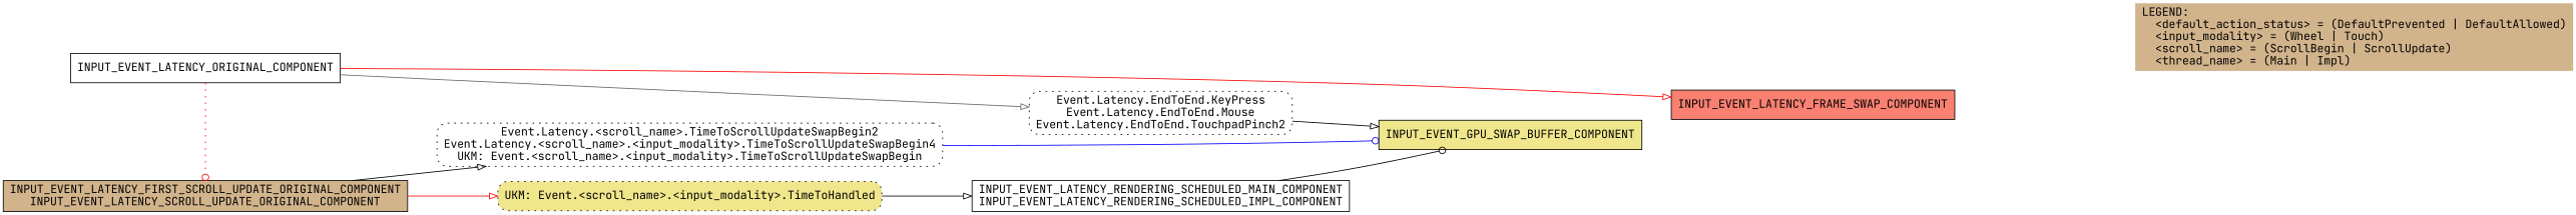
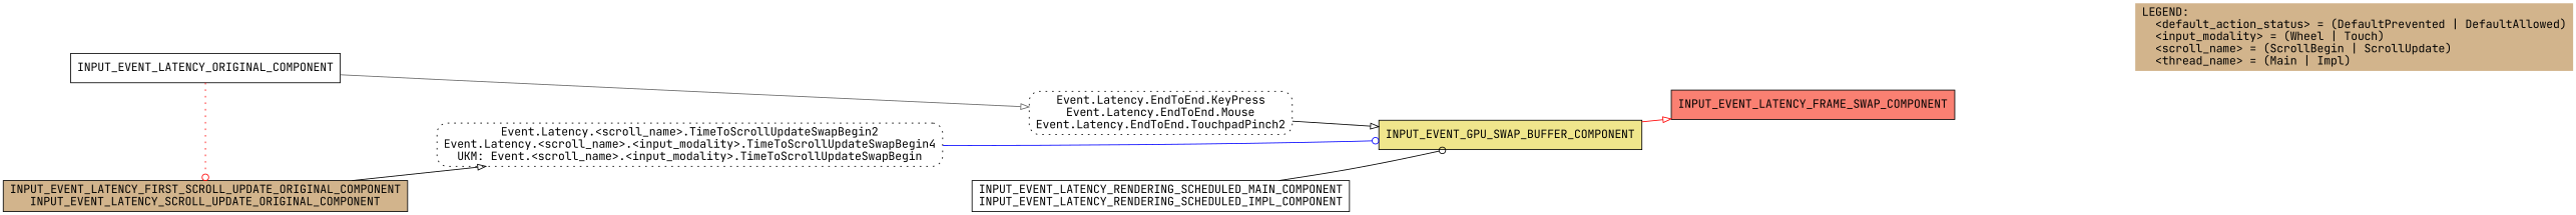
  digraph {
    fontname="JetBrains Mono"
    rankdir=LR
    node [fillcolor=white fontname="JetBrains Mono" shape=box style=filled]
    edge [arrowhead=onormal color=black fontname="JetBrains Mono"]
    n1 [label="Event.Latency.EndToEnd.KeyPress\nEvent.Latency.EndToEnd.Mouse\nEvent.Latency.EndToEnd.TouchpadPinch2\n" style="dotted,rounded,filled"]
-   n2 [fillcolor=khaki label="UKM: Event.<scroll_name>.<input_modality>.TimeToHandled\n" style="dotted,rounded,filled"]
    n3 [label="Event.Latency.<scroll_name>.TimeToScrollUpdateSwapBegin2\nEvent.Latency.<scroll_name>.<input_modality>.TimeToScrollUpdateSwapBegin4\nUKM: Event.<scroll_name>.<input_modality>.TimeToScrollUpdateSwapBegin\n" style="dotted,rounded,filled"]
    n4 [fillcolor=tan label="INPUT_EVENT_LATENCY_FIRST_SCROLL_UPDATE_ORIGINAL_COMPONENT\nINPUT_EVENT_LATENCY_SCROLL_UPDATE_ORIGINAL_COMPONENT"]
    INPUT_EVENT_LATENCY_ORIGINAL_COMPONENT
    INPUT_EVENT_GPU_SWAP_BUFFER_COMPONENT [fillcolor=khaki]
    n7 [label="INPUT_EVENT_LATENCY_RENDERING_SCHEDULED_MAIN_COMPONENT\nINPUT_EVENT_LATENCY_RENDERING_SCHEDULED_IMPL_COMPONENT"]
    n8 [fillcolor=tan label="LEGEND:\l  <default_action_status> = (DefaultPrevented | DefaultAllowed)\l  <input_modality> = (Wheel | Touch)\l  <scroll_name> = (ScrollBegin | ScrollUpdate)\l  <thread_name> = (Main | Impl)\l" shape=plaintext]
    INPUT_EVENT_LATENCY_FRAME_SWAP_COMPONENT [fillcolor=salmon]
    subgraph sub_1 {
      n1
-     n2
      n3
    }
    subgraph sub_2 {
      rank=same
      n4
      INPUT_EVENT_LATENCY_ORIGINAL_COMPONENT
    }
    n1 -> INPUT_EVENT_GPU_SWAP_BUFFER_COMPONENT
-   n2 -> n7 [weight=4]
    n3 -> INPUT_EVENT_GPU_SWAP_BUFFER_COMPONENT [arrowhead=odot color=blue]
-   n4 -> n2 [color=red weight=4]
    n4 -> n3
    INPUT_EVENT_LATENCY_ORIGINAL_COMPONENT -> n1 [color=gray40]
    INPUT_EVENT_LATENCY_ORIGINAL_COMPONENT -> n4 [arrowhead=odot color=red minlen=4 style=dotted]
    INPUT_EVENT_LATENCY_ORIGINAL_COMPONENT -> n8 [minlen=10 style=invis arrowhead="" color=""]
-   INPUT_EVENT_LATENCY_ORIGINAL_COMPONENT -> INPUT_EVENT_LATENCY_FRAME_SWAP_COMPONENT [color=red weight=4]
+   INPUT_EVENT_GPU_SWAP_BUFFER_COMPONENT -> INPUT_EVENT_LATENCY_FRAME_SWAP_COMPONENT [color=red weight=4]
    n7 -> INPUT_EVENT_GPU_SWAP_BUFFER_COMPONENT [arrowhead=odot weight=4]
  }
